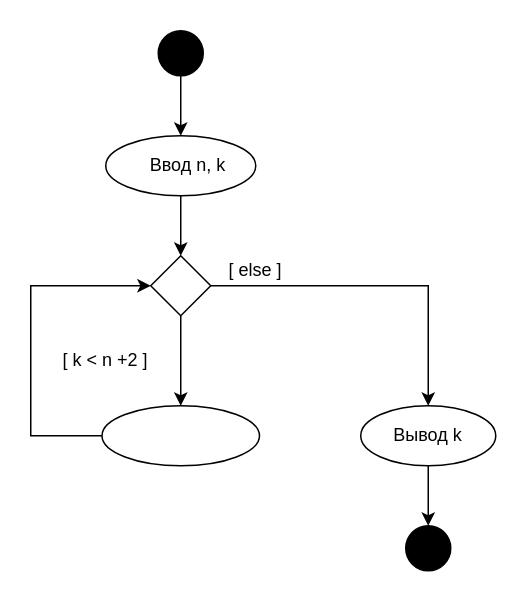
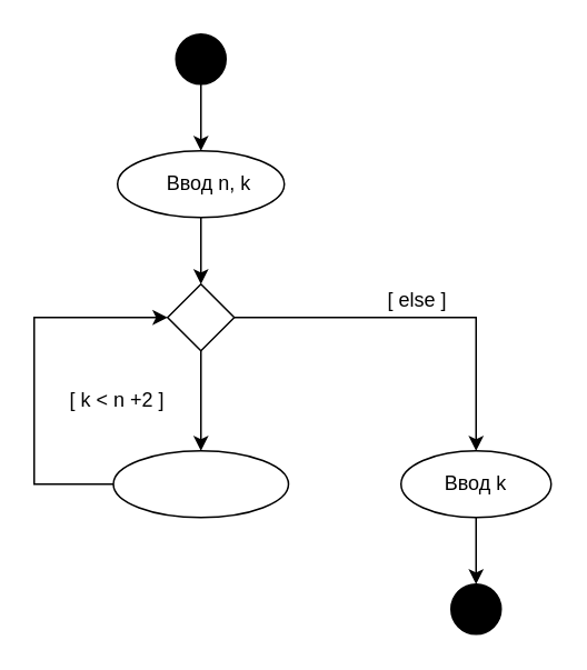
  <mxCell id="0" />
  <mxCell id="1" parent="0" />
  <mxCell id="2" value="" style="edgeStyle=orthogonalEdgeStyle;rounded=0;orthogonalLoop=1;jettySize=auto;html=1;" edge="1" parent="1" source="3" target="5"><mxGeometry relative="1" as="geometry" /></mxCell>
  <mxCell id="3" value="" style="ellipse;whiteSpace=wrap;html=1;aspect=fixed;strokeColor=#000000;fillColor=#000000;" vertex="1" parent="1"><mxGeometry x="105" y="20" width="30" height="30" as="geometry" /></mxCell>
  <mxCell id="4" value="" style="edgeStyle=orthogonalEdgeStyle;rounded=0;orthogonalLoop=1;jettySize=auto;html=1;" edge="1" parent="1" source="5" target="9"><mxGeometry relative="1" as="geometry" /></mxCell>
  <mxCell id="5" value="" style="ellipse;whiteSpace=wrap;html=1;fillColor=#FFFFFF;" vertex="1" parent="1"><mxGeometry x="70" y="90" width="100" height="40" as="geometry" /></mxCell>
  <mxCell id="6" value="Ввод n, k" style="text;html=1;strokeColor=none;fillColor=none;align=center;verticalAlign=middle;whiteSpace=wrap;rounded=0;" vertex="1" parent="1"><mxGeometry x="90" y="100" width="70" height="20" as="geometry" /></mxCell>
  <mxCell id="7" value="" style="edgeStyle=orthogonalEdgeStyle;rounded=0;orthogonalLoop=1;jettySize=auto;html=1;" edge="1" parent="1" source="9" target="11"><mxGeometry relative="1" as="geometry" /></mxCell>
  <mxCell id="8" value="" style="edgeStyle=orthogonalEdgeStyle;rounded=0;orthogonalLoop=1;jettySize=auto;html=1;" edge="1" parent="1" source="9" target="14"><mxGeometry relative="1" as="geometry" /></mxCell>
  <mxCell id="9" value="" style="rhombus;whiteSpace=wrap;html=1;fillColor=#FFFFFF;" vertex="1" parent="1"><mxGeometry x="100" y="170" width="40" height="40" as="geometry" /></mxCell>
  <mxCell id="10" style="edgeStyle=orthogonalEdgeStyle;rounded=0;orthogonalLoop=1;jettySize=auto;html=1;entryX=0;entryY=0.5;entryDx=0;entryDy=0;" edge="1" parent="1" source="11" target="9"><mxGeometry relative="1" as="geometry"><mxPoint x="20" y="190" as="targetPoint" /><Array as="points"><mxPoint x="20" y="290" /><mxPoint x="20" y="190" /></Array></mxGeometry></mxCell>
  <mxCell id="11" value="" style="ellipse;whiteSpace=wrap;html=1;fillColor=#FFFFFF;" vertex="1" parent="1"><mxGeometry x="67.5" y="270" width="105" height="40" as="geometry" /></mxCell>
  <mxCell id="12" value="[ k &amp;lt; n +2 ]" style="text;html=1;strokeColor=none;fillColor=none;align=center;verticalAlign=middle;whiteSpace=wrap;rounded=0;" vertex="1" parent="1"><mxGeometry x="40" y="230" width="60" height="20" as="geometry" /></mxCell>
  <mxCell id="13" style="edgeStyle=orthogonalEdgeStyle;rounded=0;orthogonalLoop=1;jettySize=auto;html=1;" edge="1" parent="1" source="14"><mxGeometry relative="1" as="geometry"><mxPoint x="285" y="350" as="targetPoint" /></mxGeometry></mxCell>
  <mxCell id="14" value="" style="ellipse;whiteSpace=wrap;html=1;fillColor=#FFFFFF;" vertex="1" parent="1"><mxGeometry x="240" y="270" width="90" height="40" as="geometry" /></mxCell>
- <mxCell id="15" value="[ else ]" style="text;html=1;strokeColor=none;fillColor=none;align=center;verticalAlign=middle;whiteSpace=wrap;rounded=0;" vertex="1" parent="1"><mxGeometry x="150" y="170" width="40" height="20" as="geometry" /></mxCell>
- <mxCell id="16" value="Вывод k" style="text;html=1;strokeColor=none;fillColor=none;align=center;verticalAlign=middle;whiteSpace=wrap;rounded=0;" vertex="1" parent="1"><mxGeometry x="250" y="280" width="70" height="20" as="geometry" /></mxCell>
+ <mxCell id="15" value="[ else ]" style="text;html=1;strokeColor=none;fillColor=none;align=center;verticalAlign=middle;whiteSpace=wrap;rounded=0;" vertex="1" parent="1"><mxGeometry x="230" y="170" width="40" height="20" as="geometry" /></mxCell>
+ <mxCell id="16" value="Ввод k" style="text;html=1;strokeColor=none;fillColor=none;align=center;verticalAlign=middle;whiteSpace=wrap;rounded=0;" vertex="1" parent="1"><mxGeometry x="250" y="280" width="70" height="20" as="geometry" /></mxCell>
  <mxCell id="17" value="" style="ellipse;whiteSpace=wrap;html=1;aspect=fixed;strokeColor=#000000;fillColor=#000000;" vertex="1" parent="1"><mxGeometry x="270" y="350" width="30" height="30" as="geometry" /></mxCell>
